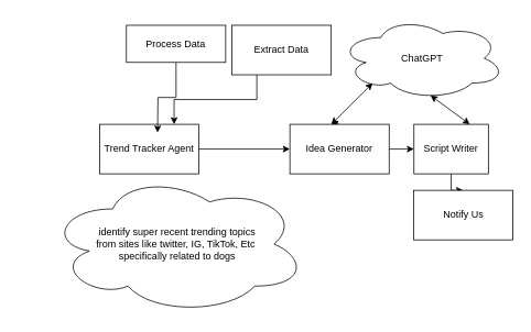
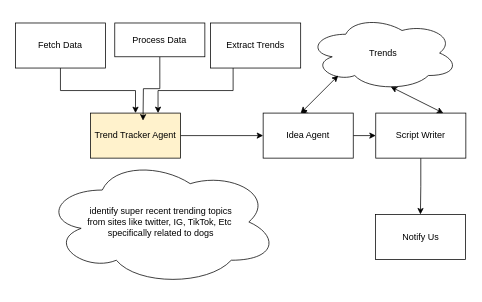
  <mxCell id="0" />
  <mxCell id="1" parent="0" />
  <mxCell id="2" style="edgeStyle=orthogonalEdgeStyle;rounded=0;orthogonalLoop=1;jettySize=auto;html=1;exitX=1;exitY=0.5;exitDx=0;exitDy=0;entryX=0;entryY=0.5;entryDx=0;entryDy=0;" edge="1" parent="1" source="3" target="13"><mxGeometry relative="1" as="geometry" /></mxCell>
- <mxCell id="3" value="Trend Tracker Agent " style="rounded=0;whiteSpace=wrap;html=1;" vertex="1" parent="1"><mxGeometry x="120" y="150" width="120" height="60" as="geometry" /></mxCell>
+ <mxCell id="3" value="Trend Tracker Agent " style="rounded=0;whiteSpace=wrap;html=1;fillColor=#fff2cc;" vertex="1" parent="1"><mxGeometry x="120" y="150" width="120" height="60" as="geometry" /></mxCell>
  <mxCell id="4" value="&lt;div&gt;identify super recent trending topics&lt;/div&gt;&lt;div&gt;from sites like twitter, IG, TikTok, Etc&amp;nbsp;&lt;/div&gt;&lt;div&gt;specifically related to dogs&lt;br&gt;&lt;/div&gt;" style="ellipse;shape=cloud;whiteSpace=wrap;html=1;" vertex="1" parent="1"><mxGeometry x="57.63" y="210" width="312.37" height="170" as="geometry" /></mxCell>
+ <mxCell id="5" style="edgeStyle=orthogonalEdgeStyle;rounded=0;orthogonalLoop=1;jettySize=auto;html=1;exitX=0.5;exitY=1;exitDx=0;exitDy=0;" edge="1" parent="1" source="6" target="3"><mxGeometry relative="1" as="geometry" /></mxCell>
+ <mxCell id="6" value="Fetch Data" style="rounded=0;whiteSpace=wrap;html=1;" vertex="1" parent="1"><mxGeometry x="20" y="30" width="120" height="60" as="geometry" /></mxCell>
  <mxCell id="7" style="edgeStyle=orthogonalEdgeStyle;rounded=0;orthogonalLoop=1;jettySize=auto;html=1;exitX=0.5;exitY=1;exitDx=0;exitDy=0;" edge="1" parent="1" source="8"><mxGeometry relative="1" as="geometry"><mxPoint x="190" y="160" as="targetPoint" /></mxGeometry></mxCell>
  <mxCell id="8" value="Process Data" style="rounded=0;whiteSpace=wrap;html=1;" vertex="1" parent="1"><mxGeometry x="152.37" y="30" width="120" height="45" as="geometry" /></mxCell>
  <mxCell id="9" style="edgeStyle=orthogonalEdgeStyle;rounded=0;orthogonalLoop=1;jettySize=auto;html=1;exitX=0.25;exitY=1;exitDx=0;exitDy=0;entryX=0.75;entryY=0;entryDx=0;entryDy=0;" edge="1" parent="1" source="10" target="3"><mxGeometry relative="1" as="geometry" /></mxCell>
- <mxCell id="10" value="Extract Data" style="rounded=0;whiteSpace=wrap;html=1;" vertex="1" parent="1"><mxGeometry x="280" y="30" width="120" height="60" as="geometry" /></mxCell>
+ <mxCell id="10" value="Extract Trends" style="rounded=0;whiteSpace=wrap;html=1;" vertex="1" parent="1"><mxGeometry x="280" y="30" width="120" height="60" as="geometry" /></mxCell>
  <mxCell id="11" style="edgeStyle=orthogonalEdgeStyle;rounded=0;orthogonalLoop=1;jettySize=auto;html=1;exitX=0.5;exitY=0;exitDx=0;exitDy=0;" edge="1" parent="1" source="13"><mxGeometry relative="1" as="geometry"><mxPoint x="400" y="149.75" as="targetPoint" /></mxGeometry></mxCell>
  <mxCell id="12" style="edgeStyle=orthogonalEdgeStyle;rounded=0;orthogonalLoop=1;jettySize=auto;html=1;exitX=1;exitY=0.5;exitDx=0;exitDy=0;entryX=0;entryY=0.5;entryDx=0;entryDy=0;" edge="1" parent="1" source="13" target="15"><mxGeometry relative="1" as="geometry" /></mxCell>
- <mxCell id="13" value="Idea Generator " style="rounded=0;whiteSpace=wrap;html=1;" vertex="1" parent="1"><mxGeometry x="350" y="150" width="120" height="60" as="geometry" /></mxCell>
+ <mxCell id="13" value="Idea Agent " style="rounded=0;whiteSpace=wrap;html=1;" vertex="1" parent="1"><mxGeometry x="350" y="150" width="120" height="60" as="geometry" /></mxCell>
  <mxCell id="14" style="edgeStyle=orthogonalEdgeStyle;rounded=0;orthogonalLoop=1;jettySize=auto;html=1;exitX=0.5;exitY=1;exitDx=0;exitDy=0;" edge="1" parent="1" source="15" target="19"><mxGeometry relative="1" as="geometry"><mxPoint x="559.5" y="260" as="targetPoint" /></mxGeometry></mxCell>
- <mxCell id="15" value="Script Writer" style="rounded=0;whiteSpace=wrap;html=1;" vertex="1" parent="1"><mxGeometry x="500" y="150" width="90" height="60" as="geometry" /></mxCell>
- <mxCell id="16" value="ChatGPT" style="ellipse;shape=cloud;whiteSpace=wrap;html=1;" vertex="1" parent="1"><mxGeometry x="410" y="20" width="200" height="100" as="geometry" /></mxCell>
+ <mxCell id="15" value="Script Writer" style="rounded=0;whiteSpace=wrap;html=1;" vertex="1" parent="1"><mxGeometry x="500" y="150" width="120" height="60" as="geometry" /></mxCell>
+ <mxCell id="16" value="Trends" style="ellipse;shape=cloud;whiteSpace=wrap;html=1;" vertex="1" parent="1"><mxGeometry x="410" y="20" width="200" height="100" as="geometry" /></mxCell>
  <mxCell id="17" value="" style="endArrow=classic;startArrow=classic;html=1;rounded=0;" edge="1" parent="1"><mxGeometry width="50" height="50" relative="1" as="geometry"><mxPoint x="400" y="150" as="sourcePoint" /><mxPoint x="450" y="100" as="targetPoint" /></mxGeometry></mxCell>
  <mxCell id="18" value="" style="endArrow=classic;startArrow=classic;html=1;rounded=0;entryX=0.55;entryY=0.95;entryDx=0;entryDy=0;entryPerimeter=0;exitX=0.75;exitY=0;exitDx=0;exitDy=0;" edge="1" parent="1" source="15" target="16"><mxGeometry width="50" height="50" relative="1" as="geometry"><mxPoint x="520" y="310" as="sourcePoint" /><mxPoint x="570" y="260" as="targetPoint" /></mxGeometry></mxCell>
- <mxCell id="19" value="Notify Us" style="rounded=0;whiteSpace=wrap;html=1;" vertex="1" parent="1"><mxGeometry x="499.5" y="230" width="120" height="60" as="geometry" /></mxCell>
+ <mxCell id="19" value="Notify Us" style="rounded=0;whiteSpace=wrap;html=1;" vertex="1" parent="1"><mxGeometry x="499.5" y="285" width="120" height="60" as="geometry" /></mxCell>
